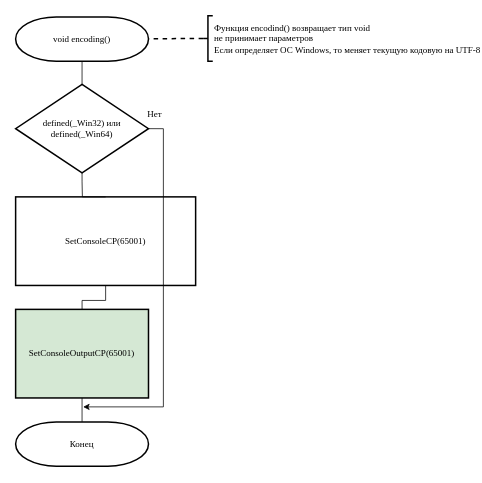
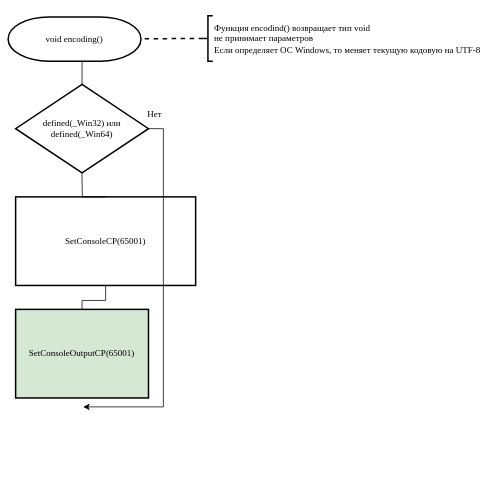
  <mxCell id="0" />
  <mxCell id="1" parent="0" />
  <mxCell id="2" style="edgeStyle=orthogonalEdgeStyle;rounded=0;orthogonalLoop=1;jettySize=auto;html=1;exitX=0.5;exitY=1;exitDx=0;exitDy=0;exitPerimeter=0;entryX=0.5;entryY=0;entryDx=0;entryDy=0;entryPerimeter=0;endArrow=none;endFill=0;" parent="1" source="3" target="10" edge="1"><mxGeometry relative="1" as="geometry" /></mxCell>
- <mxCell id="3" value="&lt;font face=&quot;Times New Roman&quot;&gt;void encoding()&lt;/font&gt;" style="strokeWidth=2;html=1;shape=mxgraph.flowchart.terminator;whiteSpace=wrap;" parent="1" vertex="1"><mxGeometry x="20" y="22" width="177.165" height="59.055" as="geometry" /></mxCell>
+ <mxCell id="3" value="&lt;font face=&quot;Times New Roman&quot;&gt;void encoding()&lt;/font&gt;" style="strokeWidth=2;html=1;shape=mxgraph.flowchart.terminator;whiteSpace=wrap;" parent="1" vertex="1"><mxGeometry x="10" y="22" width="177.165" height="59.055" as="geometry" /></mxCell>
  <mxCell id="4" style="edgeStyle=orthogonalEdgeStyle;rounded=0;orthogonalLoop=1;jettySize=auto;html=1;exitX=0.5;exitY=1;exitDx=0;exitDy=0;endArrow=none;endFill=0;" parent="1" source="5" target="7" edge="1"><mxGeometry relative="1" as="geometry" /></mxCell>
  <mxCell id="5" value="&lt;font face=&quot;Times New Roman&quot;&gt;SetConsoleCP(65001)&lt;/font&gt;" style="rounded=0;whiteSpace=wrap;html=1;absoluteArcSize=1;arcSize=14;strokeWidth=2;" parent="1" vertex="1"><mxGeometry x="20" y="262" width="240" height="118.11" as="geometry" /></mxCell>
- <mxCell id="6" style="edgeStyle=orthogonalEdgeStyle;rounded=0;orthogonalLoop=1;jettySize=auto;html=1;exitX=0.5;exitY=1;exitDx=0;exitDy=0;entryX=0.5;entryY=0;entryDx=0;entryDy=0;entryPerimeter=0;endArrow=none;endFill=0;" parent="1" source="7" target="11" edge="1"><mxGeometry relative="1" as="geometry" /></mxCell>
  <mxCell id="7" value="&lt;font face=&quot;Times New Roman&quot;&gt;SetConsoleOutputCP(65001)&lt;/font&gt;" style="rounded=0;whiteSpace=wrap;html=1;absoluteArcSize=1;arcSize=14;strokeWidth=2;fillColor=#d5e8d4;" parent="1" vertex="1"><mxGeometry x="20" y="412" width="177.165" height="118.11" as="geometry" /></mxCell>
  <mxCell id="8" value="" style="edgeStyle=orthogonalEdgeStyle;rounded=0;orthogonalLoop=1;jettySize=auto;html=1;exitX=0.5;exitY=1;exitDx=0;exitDy=0;exitPerimeter=0;entryX=0.5;entryY=0;entryDx=0;entryDy=0;endArrow=none;endFill=0;fontFamily=Times New Roman;" parent="1" source="10" target="5" edge="1"><mxGeometry x="-0.253" y="-19" relative="1" as="geometry"><Array as="points"><mxPoint x="109" y="242" /><mxPoint x="109" y="242" /></Array><mxPoint as="offset" /></mxGeometry></mxCell>
  <mxCell id="9" style="edgeStyle=orthogonalEdgeStyle;rounded=0;orthogonalLoop=1;jettySize=auto;html=1;exitX=1;exitY=0.5;exitDx=0;exitDy=0;exitPerimeter=0;" parent="1" source="10" edge="1"><mxGeometry relative="1" as="geometry"><mxPoint x="110" y="542" as="targetPoint" /><Array as="points"><mxPoint x="217" y="171" /><mxPoint x="217" y="542" /></Array></mxGeometry></mxCell>
  <mxCell id="10" value="&lt;font face=&quot;Times New Roman&quot;&gt;defined(_Win32) или&lt;br&gt;defined(_Win64)&lt;/font&gt;" style="strokeWidth=2;html=1;shape=mxgraph.flowchart.decision;whiteSpace=wrap;rounded=0;" parent="1" vertex="1"><mxGeometry x="20" y="112" width="177.165" height="118.11" as="geometry" /></mxCell>
- <mxCell id="11" value="&lt;font face=&quot;Times New Roman&quot;&gt;Конец&lt;/font&gt;" style="strokeWidth=2;html=1;shape=mxgraph.flowchart.terminator;whiteSpace=wrap;" parent="1" vertex="1"><mxGeometry x="20" y="562" width="177.165" height="59.055" as="geometry" /></mxCell>
  <mxCell id="12" style="edgeStyle=none;rounded=0;orthogonalLoop=1;jettySize=auto;html=1;exitX=0;exitY=0.5;exitDx=0;exitDy=0;exitPerimeter=0;endArrow=none;endFill=0;fontFamily=Times New Roman;dashed=1;strokeWidth=2;" parent="1" source="13" target="3" edge="1"><mxGeometry relative="1" as="geometry" /></mxCell>
  <mxCell id="13" value="Функция encodind() возвращает тип void&lt;br&gt;не принимает параметров&lt;br&gt;Если определяет ОС Windows, то меняет текущую кодовую на UTF-8" style="strokeWidth=2;html=1;shape=mxgraph.flowchart.annotation_2;align=left;labelPosition=right;pointerEvents=1;rounded=0;fontFamily=Times New Roman;" parent="1" vertex="1"><mxGeometry x="270" y="20.58" width="12.84" height="60.47" as="geometry" /></mxCell>
  <mxCell id="14" value="&lt;font face=&quot;Times New Roman&quot;&gt;Нет&lt;/font&gt;" style="text;html=1;align=center;verticalAlign=middle;resizable=0;points=[];autosize=1;" vertex="1" parent="1"><mxGeometry x="190" y="142" width="30" height="20" as="geometry" /></mxCell>
